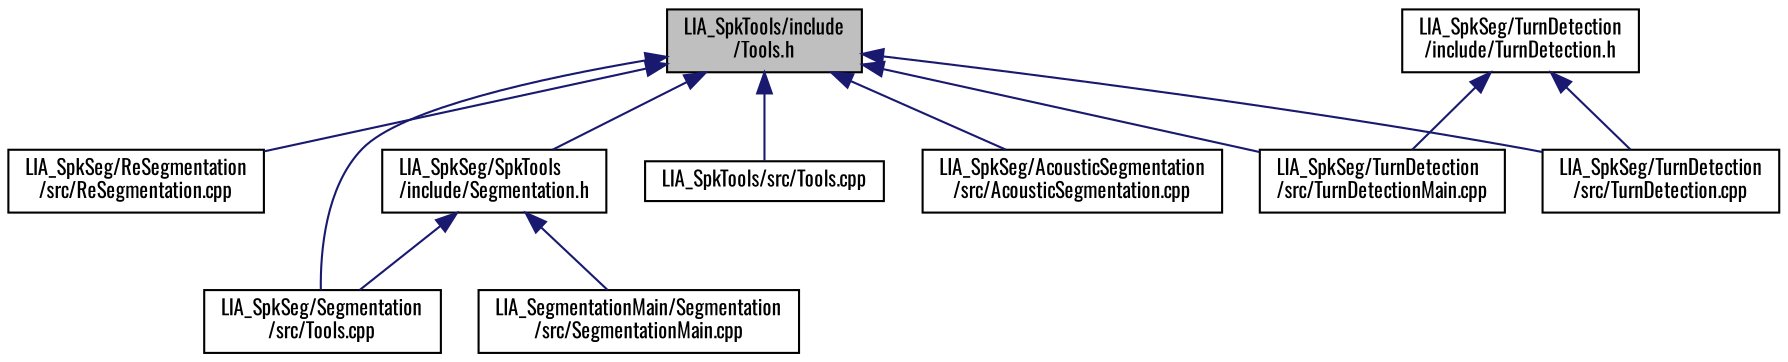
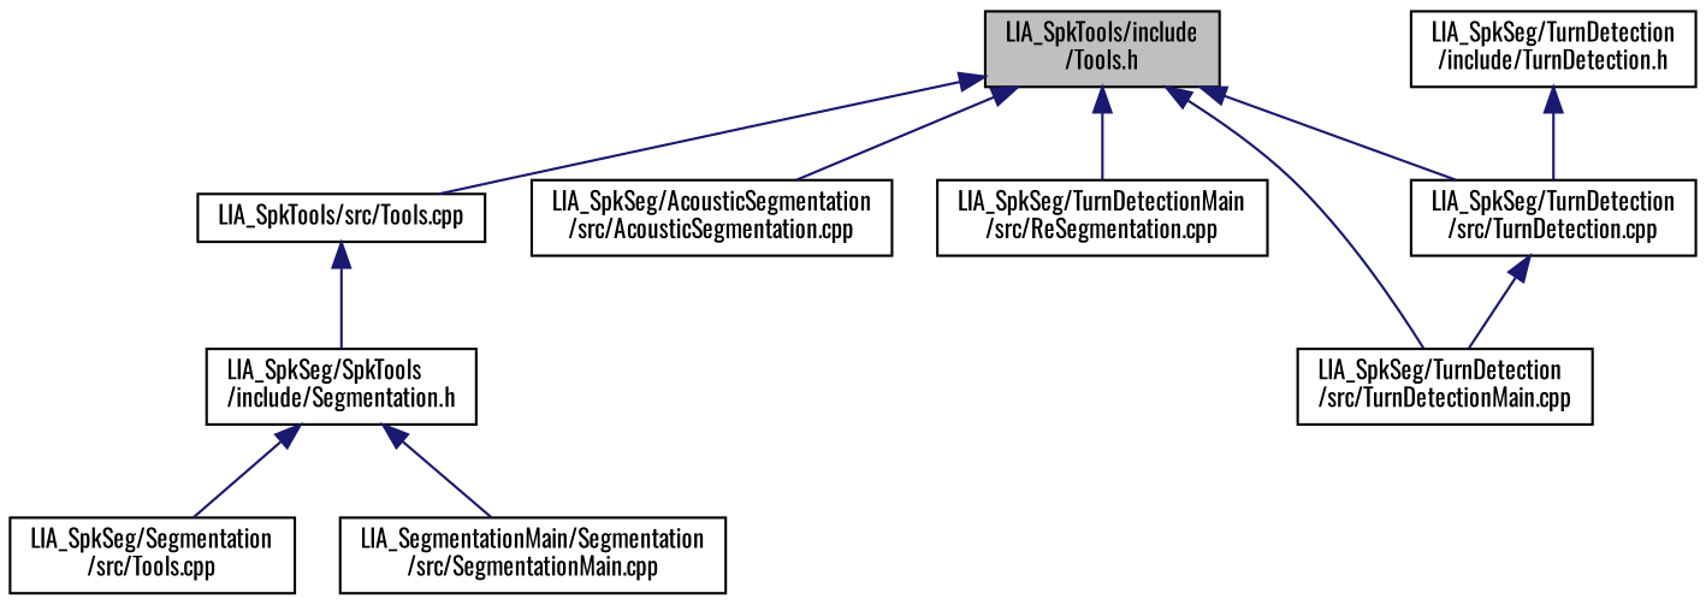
  digraph {
    fontname=Oswald
    node [color=black fillcolor=white fontname=Oswald fontsize=10 shape=record style=filled]
    edge [color=midnightblue dir=back fontname=Oswald fontsize=10 labelfontname=Helvetica labelfontsize=10 style=solid]
    n1 [fillcolor=grey75 fontcolor=black height=0.2 label="LIA_SpkTools/include\l/Tools.h" width=0.4]
    n2 [height=0.2 label="LIA_SpkSeg/AcousticSegmentation\l/src/AcousticSegmentation.cpp" width=0.4]
-   n3 [height=0.2 label="LIA_SpkSeg/ReSegmentation\l/src/ReSegmentation.cpp" width=0.4]
+   n3 [height=0.2 label="LIA_SpkSeg/TurnDetectionMain\l/src/ReSegmentation.cpp" width=0.4]
    n4 [height=0.2 label="LIA_SpkSeg/SpkTools\l/include/Segmentation.h" width=0.4]
    n5 [height=0.2 label="LIA_SpkSeg/Segmentation\l/src/Tools.cpp" width=0.4]
    n6 [height=0.2 label="LIA_SpkSeg/TurnDetection\l/src/TurnDetection.cpp" width=0.4]
    n7 [height=0.2 label="LIA_SpkTools/src/Tools.cpp" width=0.4]
    n8 [height=0.2 label="LIA_SpkSeg/TurnDetection\l/src/TurnDetectionMain.cpp" width=0.4]
    n9 [height=0.2 label="LIA_SegmentationMain/Segmentation\l/src/SegmentationMain.cpp" width=0.4]
    n10 [height=0.2 label="LIA_SpkSeg/TurnDetection\l/include/TurnDetection.h" width=0.4]
    n1 -> n2
    n1 -> n3
-   n1 -> n4
-   n1 -> n5
+   n7 -> n4
    n1 -> n6
    n1 -> n7
    n1 -> n8
    n4 -> n5
    n4 -> n9
    n10 -> n6
-   n10 -> n8
+   n6 -> n8
  }
